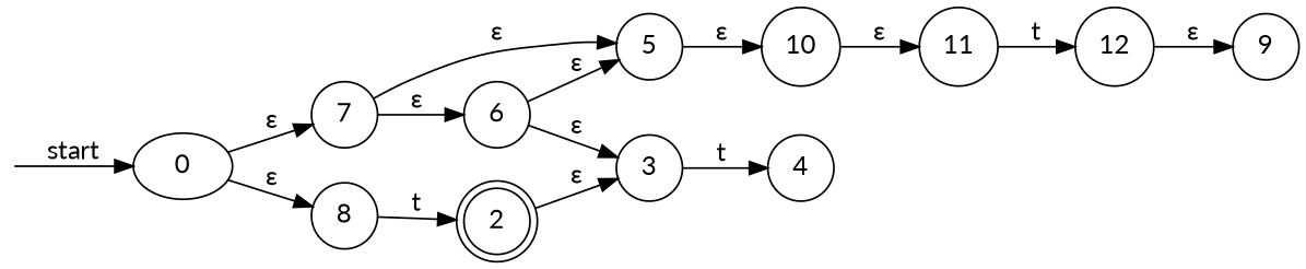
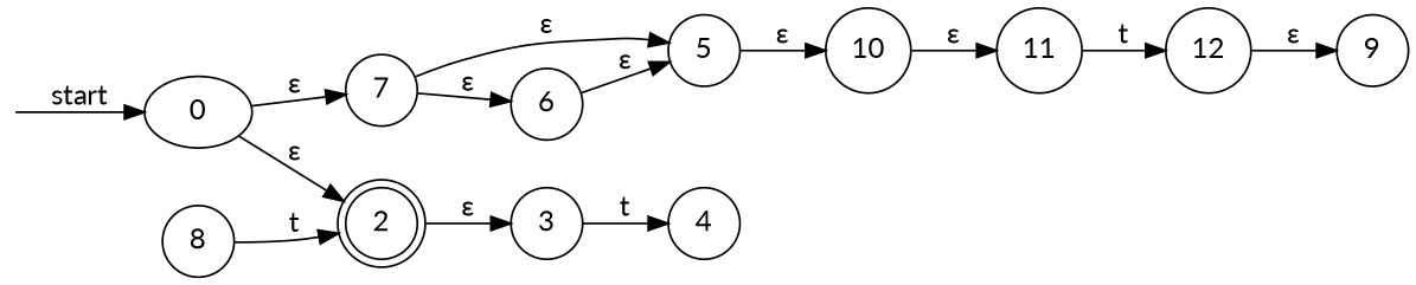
  digraph {
    fontname=Lato
    rankdir=LR
    node [fontname=Lato shape=circle]
    edge [fontname=Lato]
    __start [shape=point style=invis]
    0 [shape=""]
    7
    8
    5
    6
    2 [shape=doublecircle]
    3
    4
    10
    11
    12
    9
    __start -> 0 [label=start]
    0 -> 7 [label="&epsilon;"]
-   0 -> 8 [label="&epsilon;"]
+   0 -> 2 [label="&epsilon;"]
    7 -> 5 [label="&epsilon;"]
    7 -> 6 [label="&epsilon;"]
    8 -> 2 [label=t]
    5 -> 10 [label="&epsilon;"]
    6 -> 5 [label="&epsilon;"]
-   6 -> 3 [label="&epsilon;"]
    2 -> 3 [label="&epsilon;"]
    3 -> 4 [label=t]
    10 -> 11 [label="&epsilon;"]
    11 -> 12 [label=t]
    12 -> 9 [label="&epsilon;"]
  }
